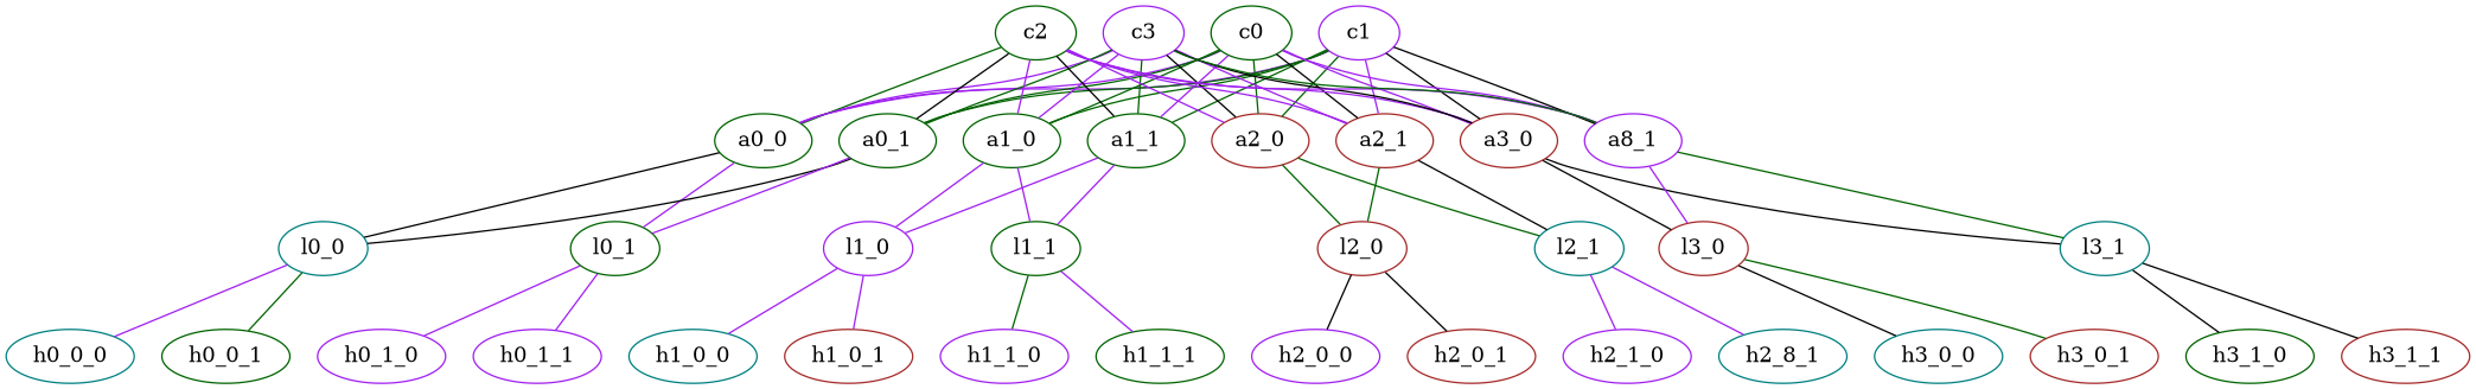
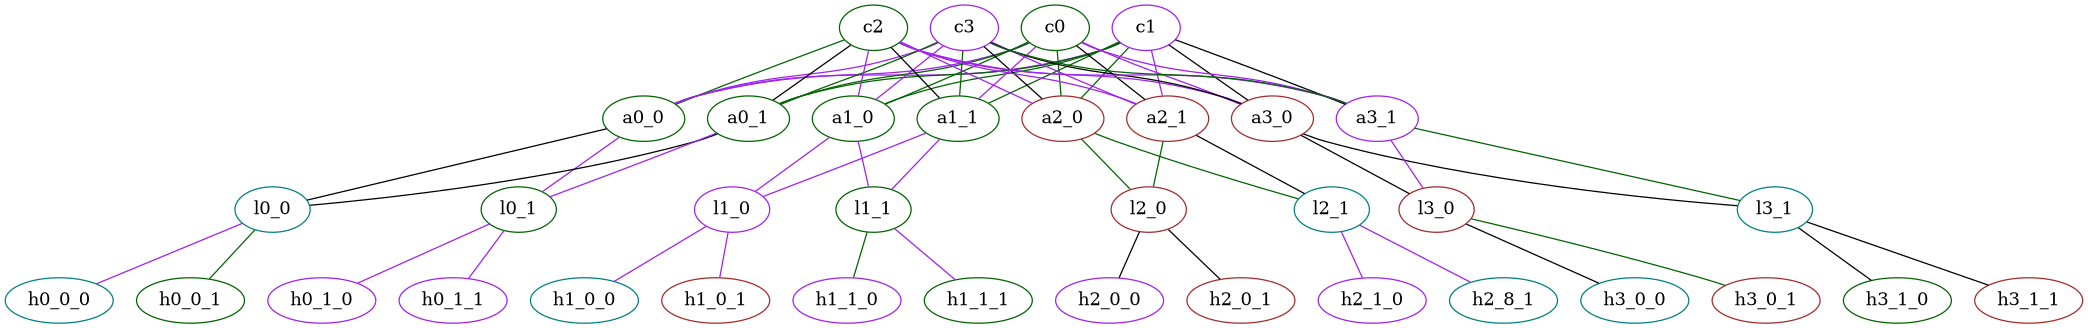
  digraph {
    node [color=darkgreen]
    edge [color=purple dir=none]
    a0_0
    a0_1
    a1_0
    a1_1
    a2_0 [color=brown]
    a2_1 [color=brown]
    a3_0 [color=brown]
-   a3_1 [color=purple label=a8_1]
+   a3_1 [color=purple]
    c0
    c1 [color=purple]
    c2
    c3 [color=purple]
    l0_0 [color=teal]
    l0_1
    l1_0 [color=purple]
    l1_1
    l2_0 [color=brown]
    l2_1 [color=teal]
    l3_0 [color=brown]
    l3_1 [color=teal]
    h0_0_0 [color=teal]
    h0_0_1
    h0_1_0 [color=purple]
    h0_1_1 [color=purple]
    h1_0_0 [color=teal]
    h1_0_1 [color=brown]
    h1_1_0 [color=purple]
    h1_1_1
    h2_0_0 [color=purple]
    h2_0_1 [color=brown]
    h2_1_0 [color=purple]
    n32 [color=teal label=h2_8_1]
    h3_0_0 [color=teal]
    h3_0_1 [color=brown]
    h3_1_0
    h3_1_1 [color=brown]
    subgraph sub_1 {
      rank=same
      a0_0
      a0_1
      a1_0
      a1_1
      a2_0
      a2_1
      a3_0
      a3_1
    }
    subgraph sub_2 {
      rank=min
      c0
      c1
      c2
      c3
    }
    subgraph sub_3 {
      rank=same
      l0_0
      l0_1
      l1_0
      l1_1
      l2_0
      l2_1
      l3_0
      l3_1
    }
    subgraph sub_4 {
      rank=max
      h0_0_0
      h0_0_1
      h0_1_0
      h0_1_1
      h1_0_0
      h1_0_1
      h1_1_0
      h1_1_1
      h2_0_0
      h2_0_1
      h2_1_0
      n32
      h3_0_0
      h3_0_1
      h3_1_0
      h3_1_1
    }
    a0_0 -> c0
    a0_0 -> c1
    a0_0 -> c2 [color=darkgreen]
    a0_0 -> c3
    a0_0 -> l0_0 [color=black]
    a0_0 -> l0_1
    a0_1 -> c0 [color=darkgreen]
    a0_1 -> c1 [color=darkgreen]
    a0_1 -> c2 [color=black]
    a0_1 -> c3 [color=darkgreen]
    a0_1 -> l0_0 [color=black]
    a0_1 -> l0_1
    a1_0 -> c0 [color=darkgreen]
    a1_0 -> c1 [color=darkgreen]
    a1_0 -> c2
    a1_0 -> c3
    a1_0 -> l1_0
    a1_0 -> l1_1
    a1_1 -> c0
    a1_1 -> c1 [color=darkgreen]
    a1_1 -> c2 [color=black]
    a1_1 -> c3 [color=darkgreen]
    a1_1 -> l1_0
    a1_1 -> l1_1
    a2_0 -> c0 [color=darkgreen]
    a2_0 -> c1 [color=darkgreen]
    a2_0 -> c2
    a2_0 -> c3 [color=black]
    a2_0 -> l2_0 [color=darkgreen]
    a2_0 -> l2_1 [color=darkgreen]
    a2_1 -> c0 [color=black]
    a2_1 -> c1
    a2_1 -> c2
    a2_1 -> c3
    a2_1 -> l2_0 [color=darkgreen]
    a2_1 -> l2_1 [color=black]
    a3_0 -> c0
    a3_0 -> c1 [color=black]
    a3_0 -> c2
    a3_0 -> c3 [color=black]
    a3_0 -> l3_0 [color=black]
    a3_0 -> l3_1 [color=black]
    a3_1 -> c0
    a3_1 -> c1 [color=black]
    a3_1 -> c2
    a3_1 -> c3 [color=darkgreen]
    a3_1 -> l3_0
    a3_1 -> l3_1 [color=darkgreen]
    l0_0 -> h0_0_0
    l0_0 -> h0_0_1 [color=darkgreen]
    l0_1 -> h0_1_0
    l0_1 -> h0_1_1
    l1_0 -> h1_0_0
    l1_0 -> h1_0_1
    l1_1 -> h1_1_0 [color=darkgreen]
    l1_1 -> h1_1_1
    l2_0 -> h2_0_0 [color=black]
    l2_0 -> h2_0_1 [color=black]
    l2_1 -> h2_1_0
    l2_1 -> n32
    l3_0 -> h3_0_0 [color=black]
    l3_0 -> h3_0_1 [color=darkgreen]
    l3_1 -> h3_1_0 [color=black]
    l3_1 -> h3_1_1 [color=black]
  }
